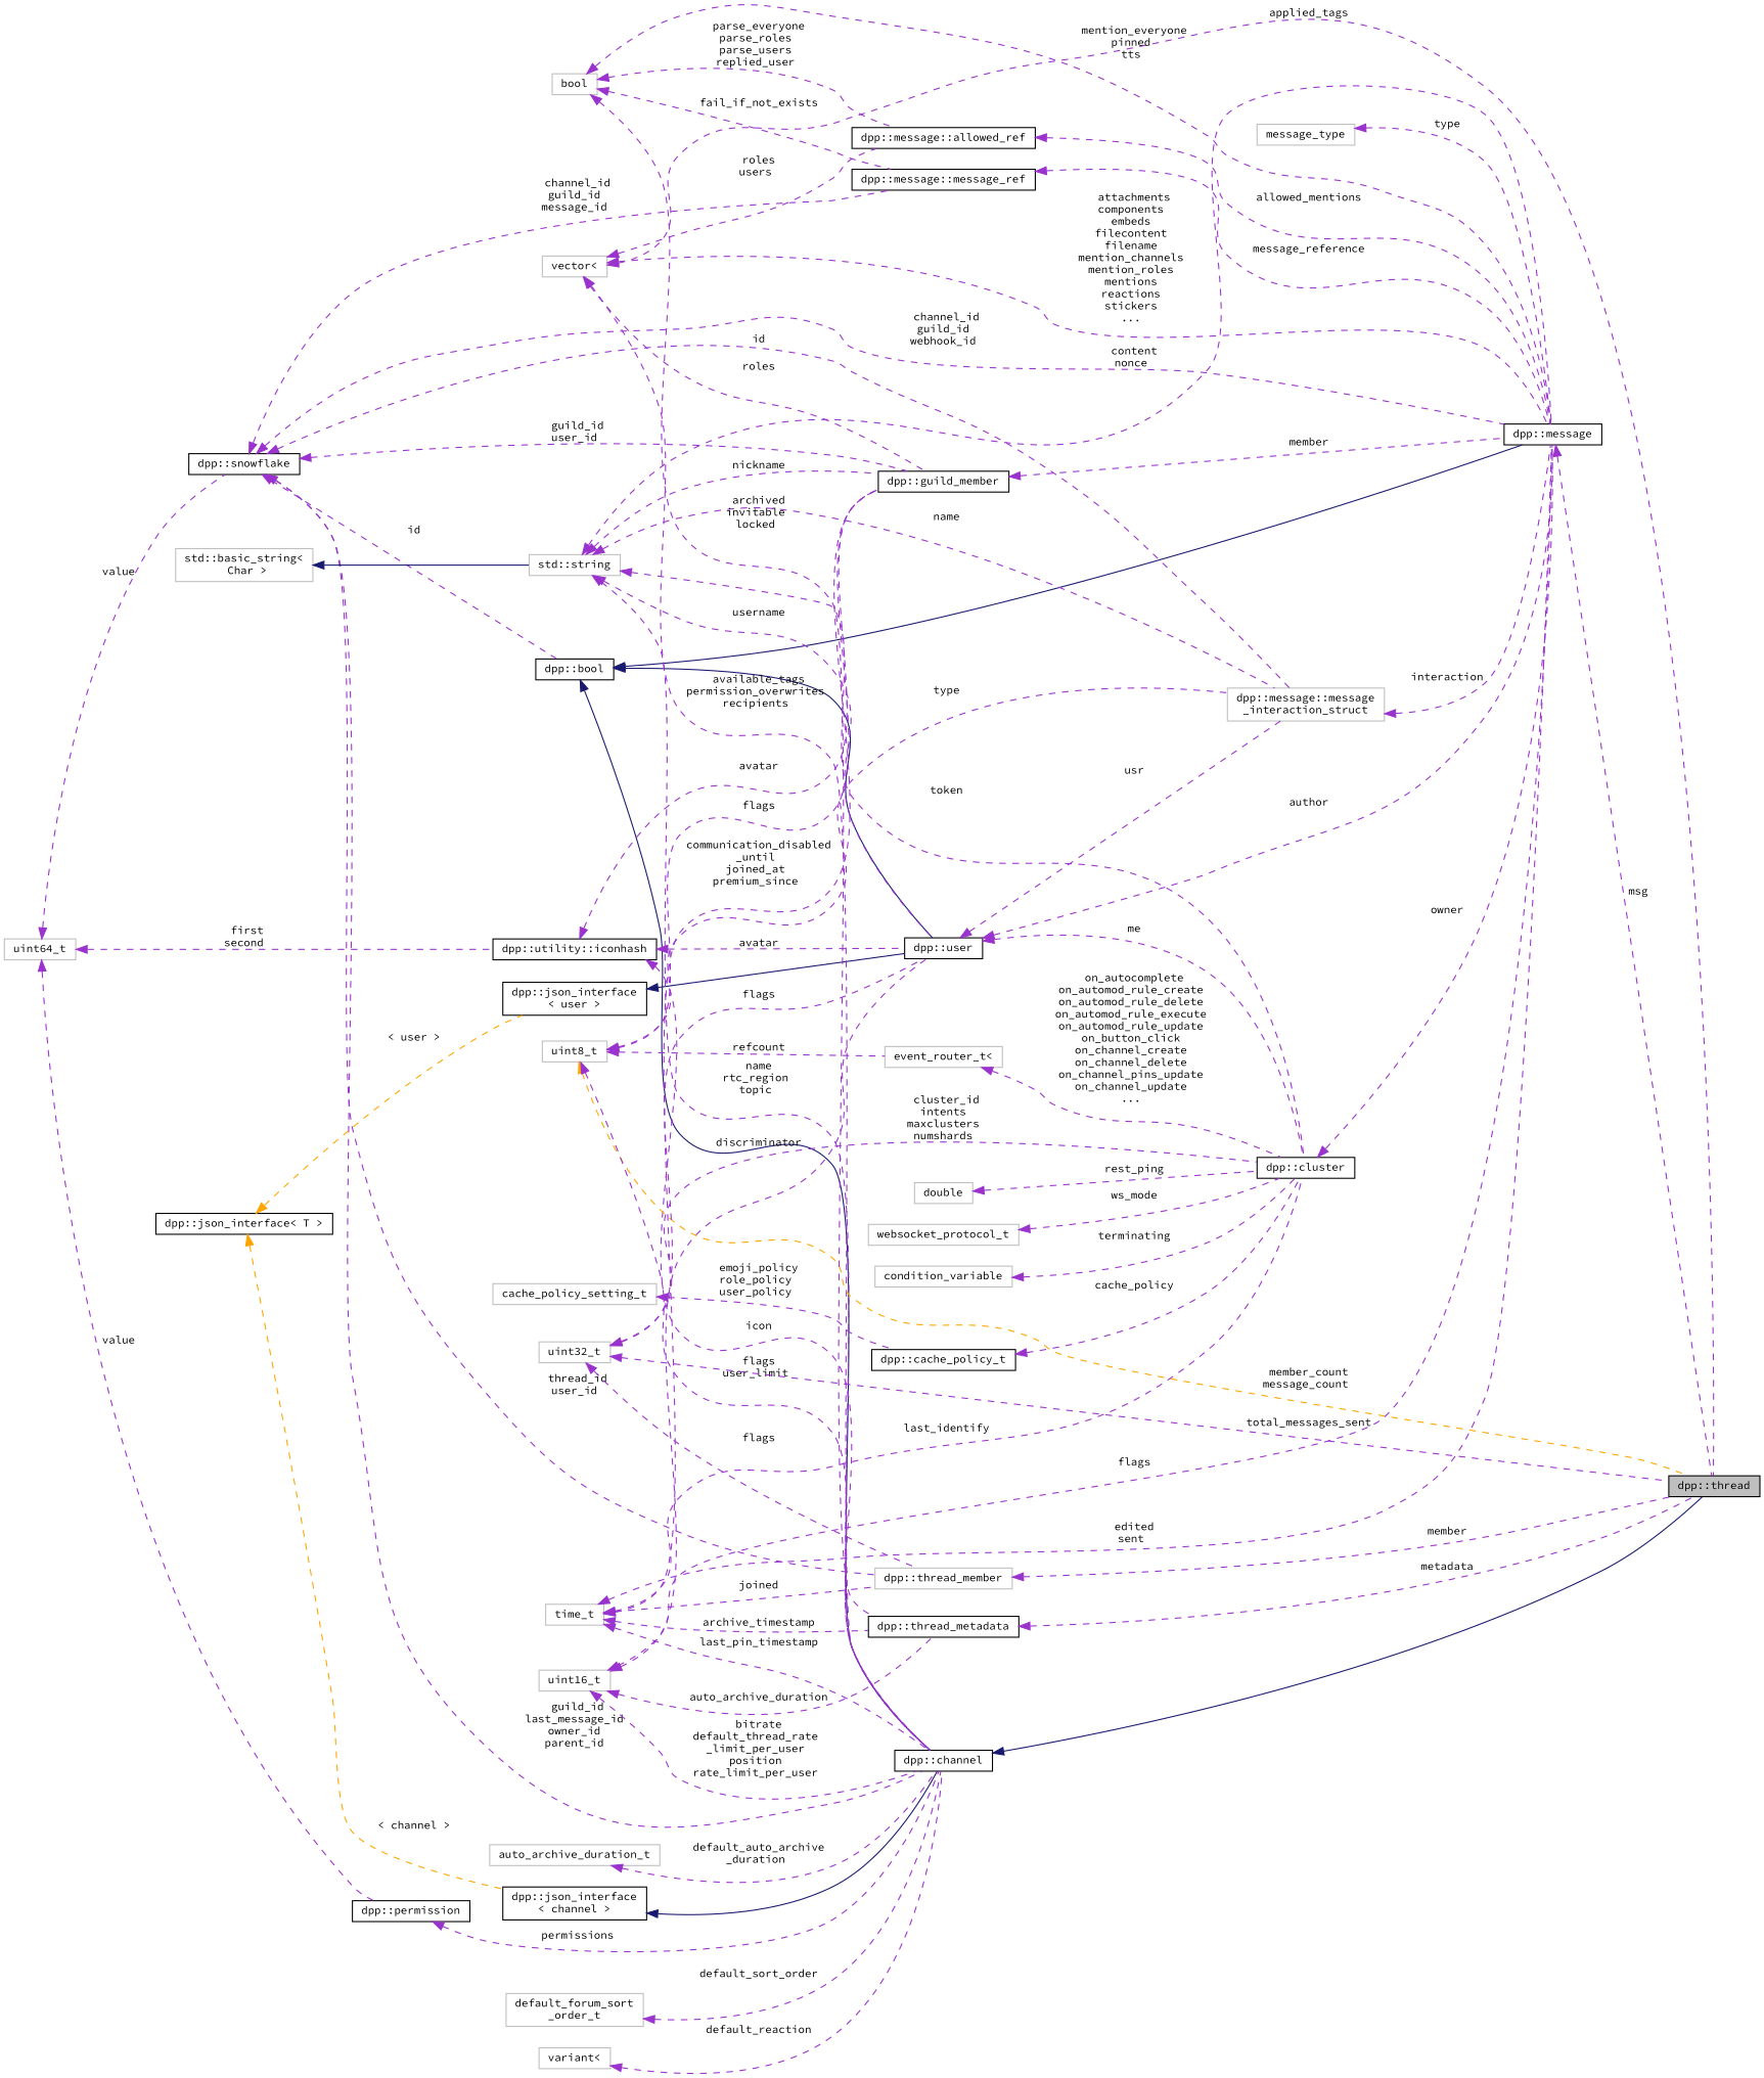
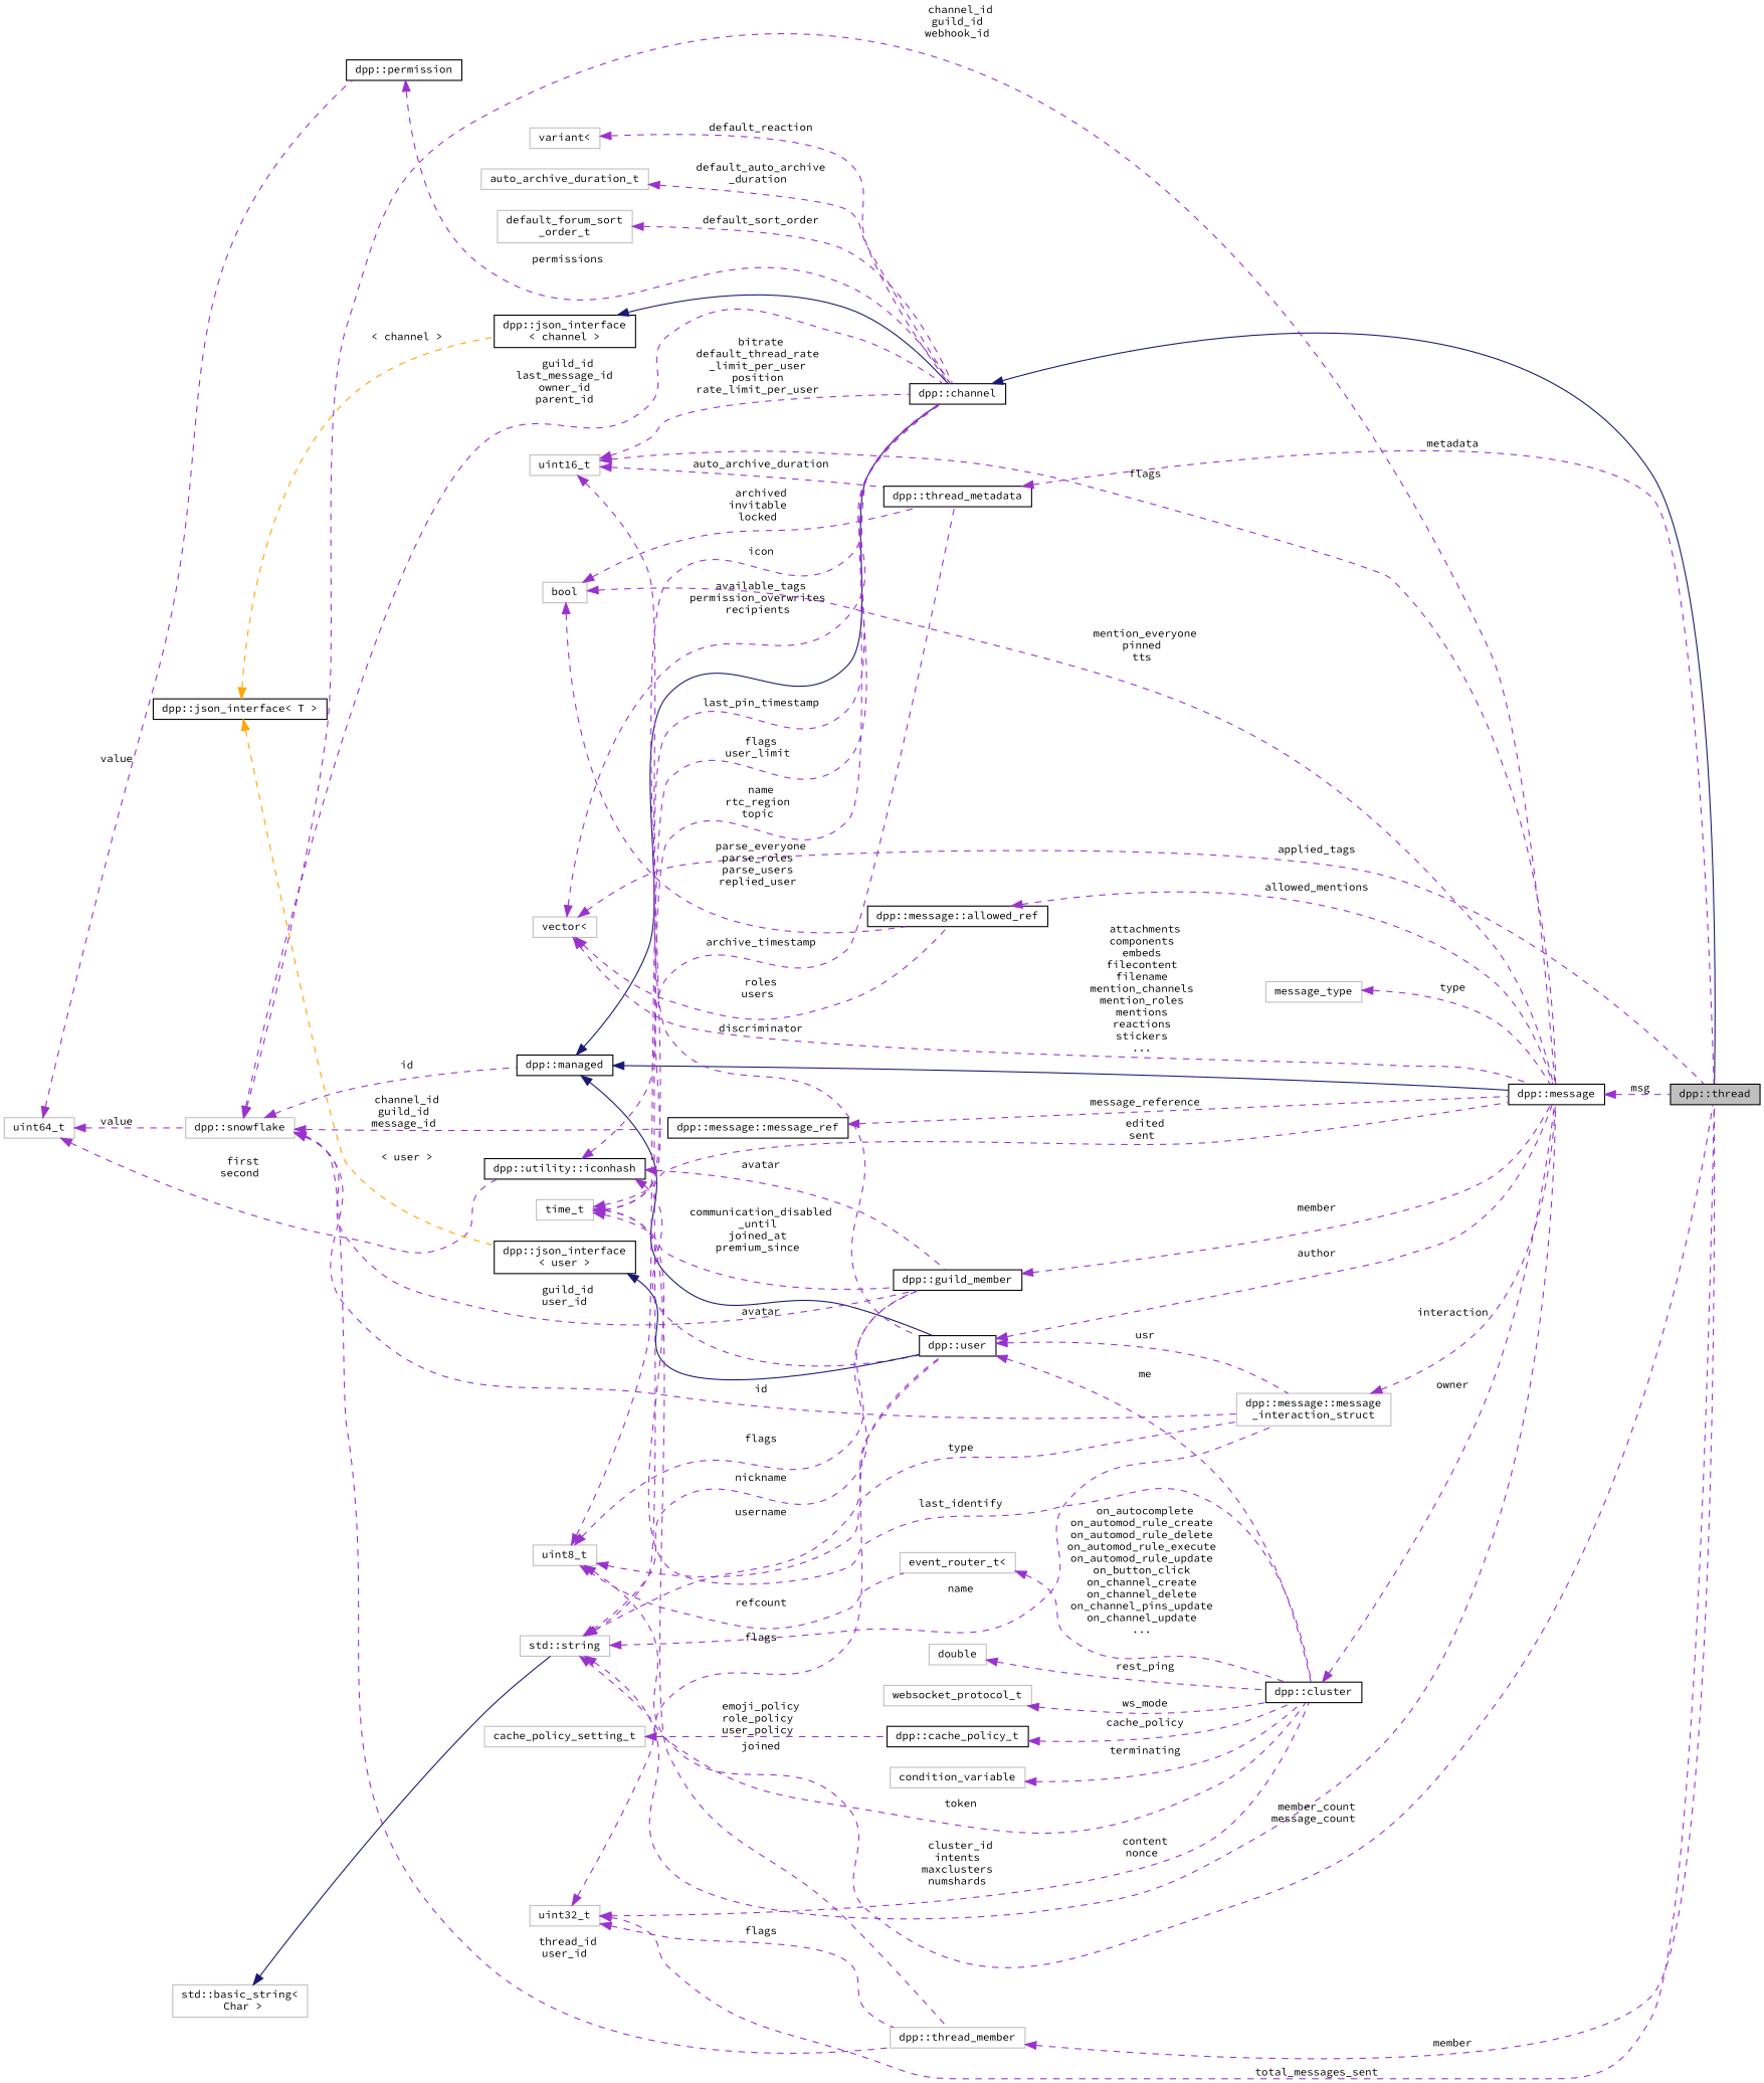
  digraph {
    fontname="Source Code Pro"
    rankdir=LR
    node [color=grey75 fontname="Source Code Pro" fontsize=10 shape=record]
    edge [color=darkorchid3 dir=back fontname="Source Code Pro" fontsize=10 labelfontname=Helvetica labelfontsize=10 style=dashed]
    n1 [color=black fillcolor=grey75 fontcolor=black height=0.2 label="dpp::thread" style=filled width=0.4]
    n2 [color=black height=0.2 label="dpp::channel" width=0.4]
-   n3 [color=black height=0.2 label="dpp::bool" width=0.4]
+   n3 [color=black height=0.2 label="dpp::managed" width=0.4]
    n4 [color=black height=0.2 label="dpp::message" width=0.4]
    n5 [color=black height=0.2 label="dpp::user" width=0.4]
    n6 [height=0.2 label="dpp::message::message\l_interaction_struct" width=0.4]
    n7 [color=black height=0.2 label="dpp::cluster" width=0.4]
-   n8 [color=black height=0.2 label="dpp::snowflake" width=0.4]
+   n8 [height=0.2 label="dpp::snowflake" width=0.4]
    n9 [height=0.2 label="dpp::thread_member" width=0.4]
    n10 [color=black height=0.2 label="dpp::guild_member" width=0.4]
    n11 [color=black height=0.2 label="dpp::message::message_ref" width=0.4]
    n12 [height=0.2 label=uint64_t width=0.4]
    n13 [color=black height=0.2 label="dpp::utility::iconhash" width=0.4]
    n14 [color=black height=0.2 label="dpp::permission" width=0.4]
    n15 [color=black height=0.2 label="dpp::json_interface\l\< channel \>" width=0.4]
    n16 [color=black height=0.2 label="dpp::json_interface\< T \>" width=0.4]
    n17 [color=black height=0.2 label="dpp::json_interface\l\< user \>" width=0.4]
    n18 [height=0.2 label="std::string" width=0.4]
    n19 [height=0.2 label="std::basic_string\<\l Char \>" width=0.4]
    n20 [height=0.2 label="vector\<" width=0.4]
    n21 [color=black height=0.2 label="dpp::message::allowed_ref" width=0.4]
    n22 [height=0.2 label="variant\<" width=0.4]
    n23 [height=0.2 label=time_t width=0.4]
    n24 [color=black height=0.2 label="dpp::thread_metadata" width=0.4]
    n25 [height=0.2 label=uint16_t width=0.4]
    n26 [height=0.2 label=auto_archive_duration_t width=0.4]
    n27 [height=0.2 label="default_forum_sort\l_order_t" width=0.4]
    n28 [height=0.2 label=uint8_t width=0.4]
    n29 [height=0.2 label="event_router_t\<" width=0.4]
    n30 [height=0.2 label=uint32_t width=0.4]
    n31 [height=0.2 label=bool width=0.4]
    n32 [height=0.2 label=double width=0.4]
    n33 [color=black height=0.2 label="dpp::cache_policy_t" width=0.4]
    n34 [height=0.2 label=cache_policy_setting_t width=0.4]
    n35 [height=0.2 label=websocket_protocol_t width=0.4]
    n36 [height=0.2 label=condition_variable width=0.4]
    n37 [height=0.2 label=message_type width=0.4]
    n2 -> n1 [color=midnightblue style=solid]
    n3 -> n2 [color=midnightblue style=solid]
    n3 -> n4 [color=midnightblue style=solid]
    n3 -> n5 [color=midnightblue style=solid]
    n4 -> n1 [label=" msg"]
    n5 -> n4 [label=" author"]
    n5 -> n6 [label=" usr"]
    n5 -> n7 [label=" me"]
    n6 -> n4 [label=" interaction"]
    n7 -> n4 [label=" owner"]
    n8 -> n2 [label=" guild_id\nlast_message_id\nowner_id\nparent_id"]
    n8 -> n3 [label=" id"]
    n8 -> n4 [label=" channel_id\nguild_id\nwebhook_id"]
    n8 -> n6 [label=" id"]
    n8 -> n9 [label=" thread_id\nuser_id"]
    n8 -> n10 [label=" guild_id\nuser_id"]
    n8 -> n11 [label=" channel_id\nguild_id\nmessage_id"]
    n9 -> n1 [label=" member"]
    n10 -> n4 [label=" member"]
    n11 -> n4 [label=" message_reference"]
    n12 -> n8 [label=" value"]
    n12 -> n13 [label=" first\nsecond"]
    n12 -> n14 [label=" value"]
    n13 -> n2 [label=" icon"]
    n13 -> n5 [label=" avatar"]
    n13 -> n10 [label=" avatar"]
    n14 -> n2 [label=" permissions"]
    n15 -> n2 [color=midnightblue style=solid]
    n16 -> n15 [color=orange label=" \< channel \>"]
    n16 -> n17 [color=orange label=" \< user \>"]
    n17 -> n5 [color=midnightblue style=solid]
    n18 -> n2 [label=" name\nrtc_region\ntopic"]
    n18 -> n4 [label=" content\nnonce"]
    n18 -> n5 [label=" username"]
    n18 -> n6 [label=" name"]
    n18 -> n7 [label=" token"]
    n18 -> n10 [label=" nickname"]
    n19 -> n18 [color=midnightblue style=solid]
    n20 -> n1 [label=" applied_tags"]
    n20 -> n2 [label=" available_tags\npermission_overwrites\nrecipients"]
    n20 -> n4 [label=" attachments\ncomponents\nembeds\nfilecontent\nfilename\nmention_channels\nmention_roles\nmentions\nreactions\nstickers\n..."]
-   n20 -> n10 [label=" roles"]
    n20 -> n21 [label=" roles\nusers"]
    n21 -> n4 [label=" allowed_mentions"]
    n22 -> n2 [label=" default_reaction"]
    n23 -> n2 [label=" last_pin_timestamp"]
    n23 -> n4 [label=" edited\nsent"]
    n23 -> n7 [label=" last_identify"]
    n23 -> n9 [label=" joined"]
    n23 -> n10 [label=" communication_disabled\l_until\njoined_at\npremium_since"]
    n23 -> n24 [label=" archive_timestamp"]
    n24 -> n1 [label=" metadata"]
    n25 -> n2 [label=" bitrate\ndefault_thread_rate\l_limit_per_user\nposition\nrate_limit_per_user"]
    n25 -> n4 [label=" flags"]
    n25 -> n5 [label=" discriminator"]
    n25 -> n24 [label=" auto_archive_duration"]
    n26 -> n2 [label=" default_auto_archive\l_duration"]
    n27 -> n2 [label=" default_sort_order"]
-   n28 -> n1 [color=orange label=" member_count\nmessage_count"]
+   n28 -> n1 [label=" member_count\nmessage_count"]
    n28 -> n2 [label=" flags\nuser_limit"]
    n28 -> n6 [label=" type"]
    n28 -> n10 [label=" flags"]
    n28 -> n29 [label=" refcount"]
    n29 -> n7 [label=" on_autocomplete\non_automod_rule_create\non_automod_rule_delete\non_automod_rule_execute\non_automod_rule_update\non_button_click\non_channel_create\non_channel_delete\non_channel_pins_update\non_channel_update\n..."]
    n30 -> n1 [label=" total_messages_sent"]
    n30 -> n5 [label=" flags"]
    n30 -> n7 [label=" cluster_id\nintents\nmaxclusters\nnumshards"]
    n30 -> n9 [label=" flags"]
    n31 -> n4 [label=" mention_everyone\npinned\ntts"]
-   n31 -> n11 [label=" fail_if_not_exists"]
    n31 -> n21 [label=" parse_everyone\nparse_roles\nparse_users\nreplied_user"]
    n31 -> n24 [label=" archived\ninvitable\nlocked"]
    n32 -> n7 [label=" rest_ping"]
    n33 -> n7 [label=" cache_policy"]
    n34 -> n33 [label=" emoji_policy\nrole_policy\nuser_policy"]
    n35 -> n7 [label=" ws_mode"]
    n36 -> n7 [label=" terminating"]
    n37 -> n4 [label=" type"]
  }
